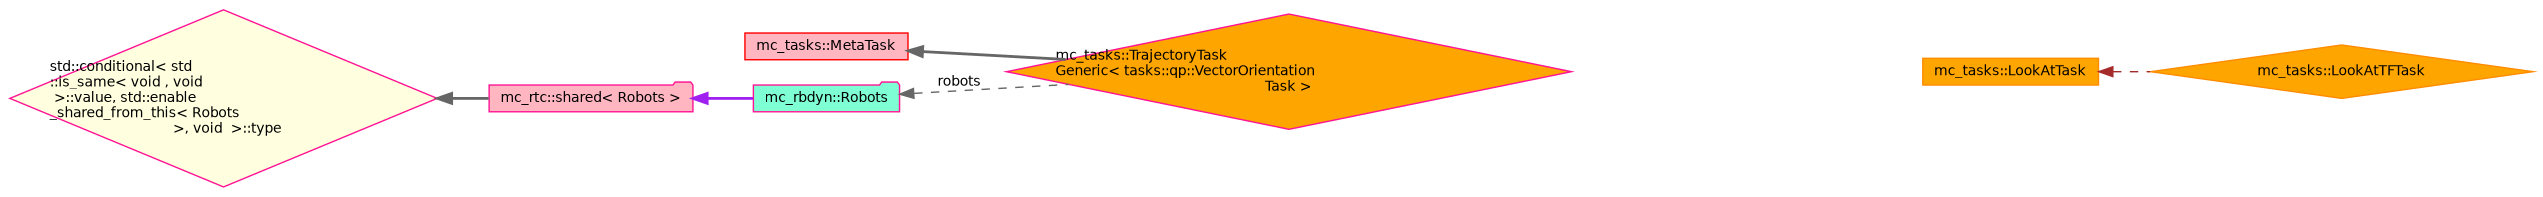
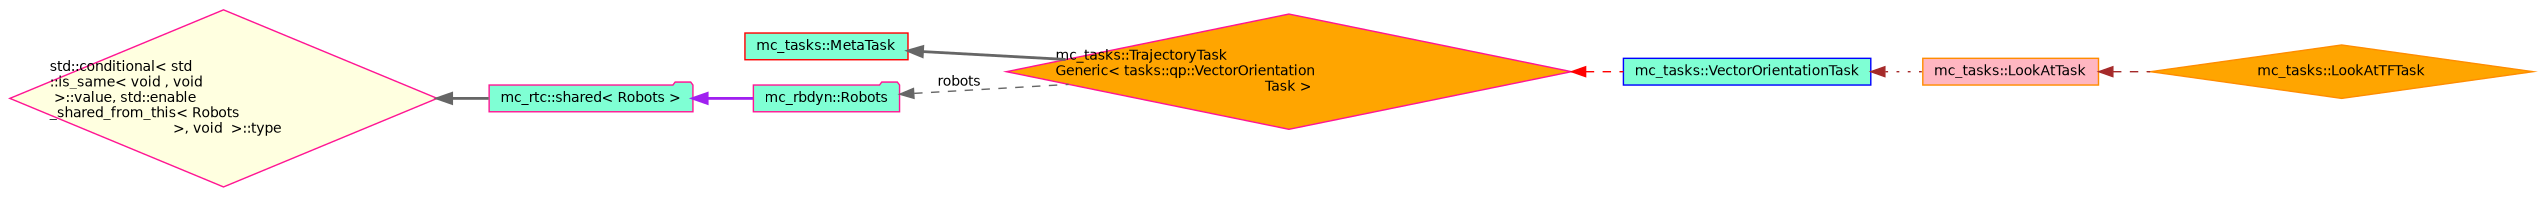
  digraph {
    fontname="DejaVu Sans"
    rankdir=LR
    node [color=deeppink fillcolor=lightpink fontname="DejaVu Sans" fontsize=10 shape=diamond style=filled]
    edge [color=gray40 dir=back fontname="DejaVu Sans" fontsize=10 labelfontname=Helvetica labelfontsize=10 style=dashed]
    n1 [color=darkorange fillcolor=orange fontcolor=black height=0.2 label="mc_tasks::LookAtTFTask" width=0.4]
-   n2 [color=darkorange fillcolor=orange height=0.2 label="mc_tasks::LookAtTask" shape=box width=0.4]
+   n2 [color=darkorange height=0.2 label="mc_tasks::LookAtTask" shape=box width=0.4]
+   n3 [color=blue fillcolor=aquamarine height=0.2 label="mc_tasks::VectorOrientationTask" shape=box width=0.4]
    n4 [fillcolor=orange height=0.2 label="mc_tasks::TrajectoryTask\lGeneric\< tasks::qp::VectorOrientation\lTask \>" width=0.4]
-   n5 [color=red height=0.2 label="mc_tasks::MetaTask" shape=box width=0.4]
+   n5 [color=red fillcolor=aquamarine height=0.2 label="mc_tasks::MetaTask" shape=box width=0.4]
    n6 [fillcolor=aquamarine height=0.2 label="mc_rbdyn::Robots" shape=folder width=0.4]
-   n7 [height=0.2 label="mc_rtc::shared\< Robots \>" shape=folder width=0.4]
+   n7 [fillcolor=aquamarine height=0.2 label="mc_rtc::shared\< Robots \>" shape=folder width=0.4]
    n8 [fillcolor=lightyellow height=0.2 label="std::conditional\< std\l::is_same\< void , void\l \>::value, std::enable\l_shared_from_this\< Robots\l  \>, void  \>::type" width=0.4]
    n2 -> n1 [color=brown]
+   n3 -> n2 [color=brown style=dotted]
+   n4 -> n3 [color=red]
    n5 -> n4 [style=bold]
    n6 -> n4 [label=" robots"]
    n7 -> n6 [color=purple style=bold]
    n8 -> n7 [style=bold]
  }
